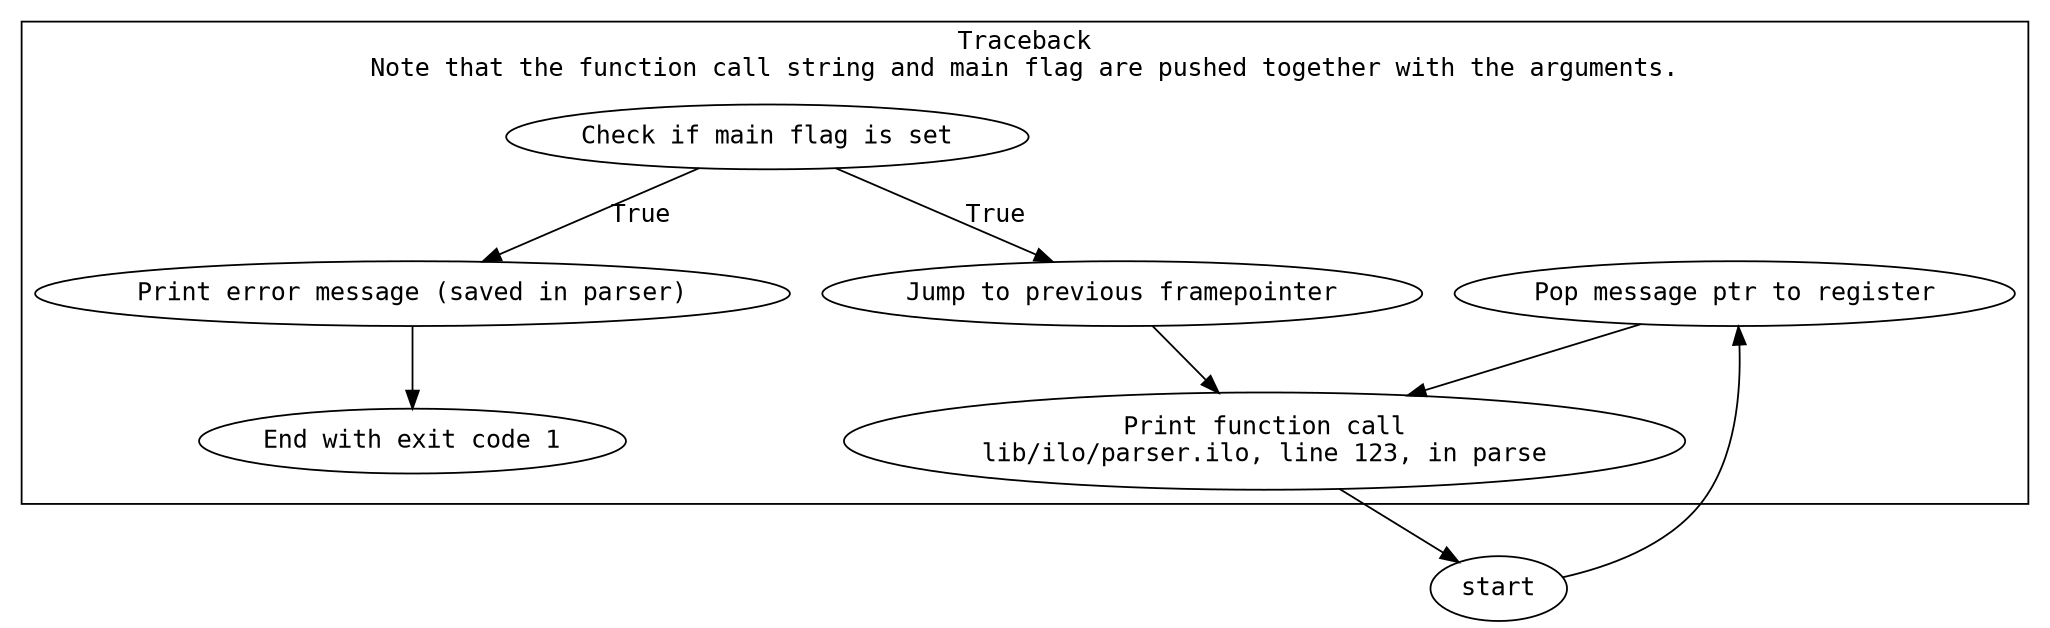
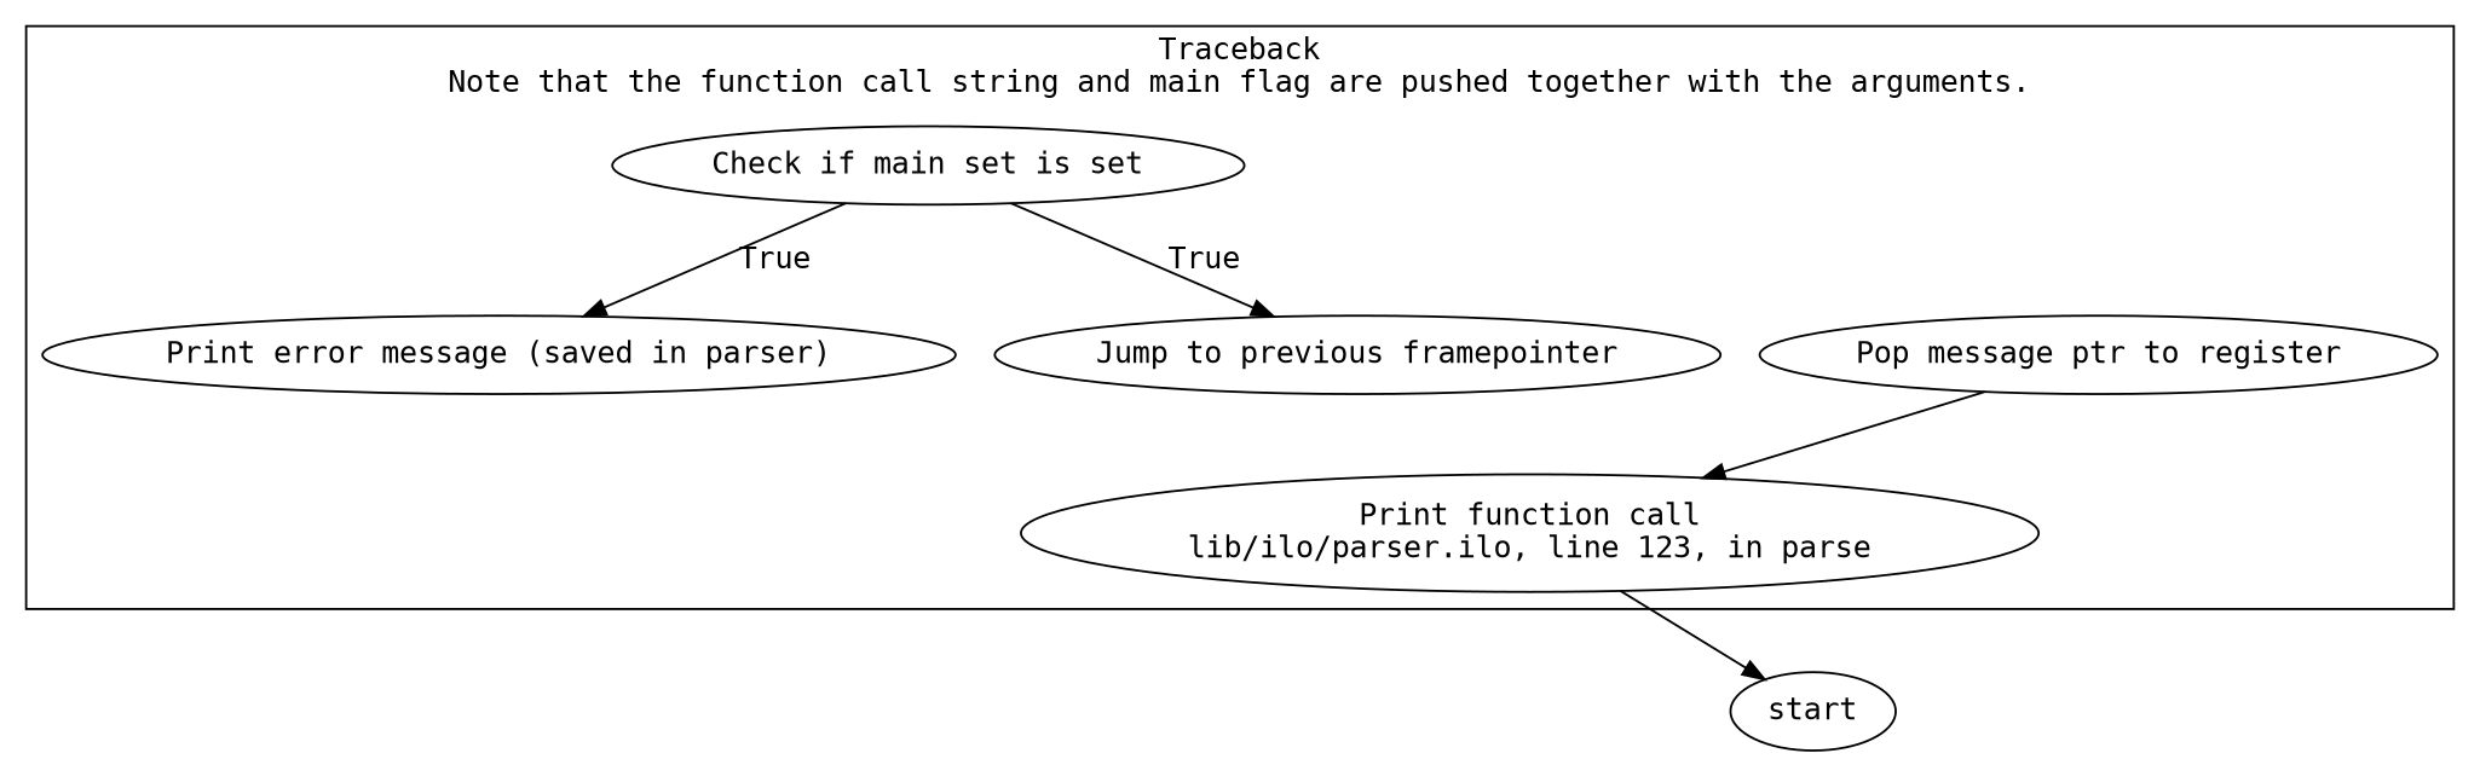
  digraph {
    fontname="DejaVu Sans Mono"
    node [fontname="DejaVu Sans Mono"]
    edge [fontname="DejaVu Sans Mono"]
    n1 [label="Pop message ptr to register"]
    n2 [label="Print function call\nlib/ilo/parser.ilo, line 123, in parse"]
-   n3 [label="Check if main flag is set"]
+   n3 [label="Check if main set is set"]
    n4 [label="Print error message (saved in parser)"]
    n5 [label="Jump to previous framepointer"]
-   n6 [label="End with exit code 1"]
    start
    subgraph cluster_1 {
      label="Traceback\nNote that the function call string and main flag are pushed together with the arguments."
      n1
      n2
      n3
      n4
      n5
-     n6
    }
    n1 -> n2
    n2 -> start
    n3 -> n4 [label=True]
    n3 -> n5 [label=True]
-   n4 -> n6
-   n5 -> n2
-   start -> n1
  }
